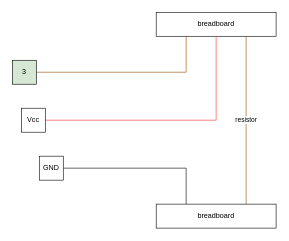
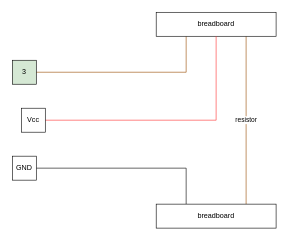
  <mxCell id="0" />
  <mxCell id="1" parent="0" />
  <mxCell id="2" style="edgeStyle=orthogonalEdgeStyle;rounded=0;orthogonalLoop=1;jettySize=auto;html=1;exitX=1;exitY=0.5;exitDx=0;exitDy=0;entryX=0.25;entryY=1;entryDx=0;entryDy=0;endArrow=none;endFill=0;strokeColor=#994C00;" edge="1" parent="1" source="3" target="5"><mxGeometry relative="1" as="geometry" /></mxCell>
  <mxCell id="3" value="3" style="rounded=0;whiteSpace=wrap;html=1;fillColor=#d5e8d4;" vertex="1" parent="1"><mxGeometry x="20" y="100" width="40" height="40" as="geometry" /></mxCell>
  <mxCell id="4" value="resistor" style="edgeStyle=orthogonalEdgeStyle;rounded=0;orthogonalLoop=1;jettySize=auto;html=1;exitX=0.75;exitY=1;exitDx=0;exitDy=0;entryX=0.75;entryY=0;entryDx=0;entryDy=0;endArrow=none;endFill=0;strokeColor=#994C00;" edge="1" parent="1" source="5" target="7"><mxGeometry relative="1" as="geometry" /></mxCell>
  <mxCell id="5" value="breadboard" style="rounded=0;whiteSpace=wrap;html=1;" vertex="1" parent="1"><mxGeometry x="260" y="20" width="200" height="40" as="geometry" /></mxCell>
  <mxCell id="6" style="edgeStyle=orthogonalEdgeStyle;rounded=0;orthogonalLoop=1;jettySize=auto;html=1;exitX=0.25;exitY=0;exitDx=0;exitDy=0;entryX=1;entryY=0.5;entryDx=0;entryDy=0;endArrow=none;endFill=0;" edge="1" parent="1" source="7" target="10"><mxGeometry relative="1" as="geometry" /></mxCell>
  <mxCell id="7" value="breadboard" style="rounded=0;whiteSpace=wrap;html=1;" vertex="1" parent="1"><mxGeometry x="260" y="340" width="200" height="40" as="geometry" /></mxCell>
  <mxCell id="8" style="edgeStyle=orthogonalEdgeStyle;rounded=0;orthogonalLoop=1;jettySize=auto;html=1;exitX=1;exitY=0.5;exitDx=0;exitDy=0;entryX=0.5;entryY=1;entryDx=0;entryDy=0;endArrow=none;endFill=0;strokeColor=#FF3333;" edge="1" parent="1" source="9" target="5"><mxGeometry relative="1" as="geometry" /></mxCell>
  <mxCell id="9" value="Vcc" style="rounded=0;whiteSpace=wrap;html=1;" vertex="1" parent="1"><mxGeometry x="35" y="180" width="40" height="40" as="geometry" /></mxCell>
- <mxCell id="10" value="&lt;div&gt;GND&lt;/div&gt;" style="rounded=0;whiteSpace=wrap;html=1;" vertex="1" parent="1"><mxGeometry x="65" y="260" width="40" height="40" as="geometry" /></mxCell>
+ <mxCell id="10" value="&lt;div&gt;GND&lt;/div&gt;" style="rounded=0;whiteSpace=wrap;html=1;" vertex="1" parent="1"><mxGeometry x="20" y="260" width="40" height="40" as="geometry" /></mxCell>
